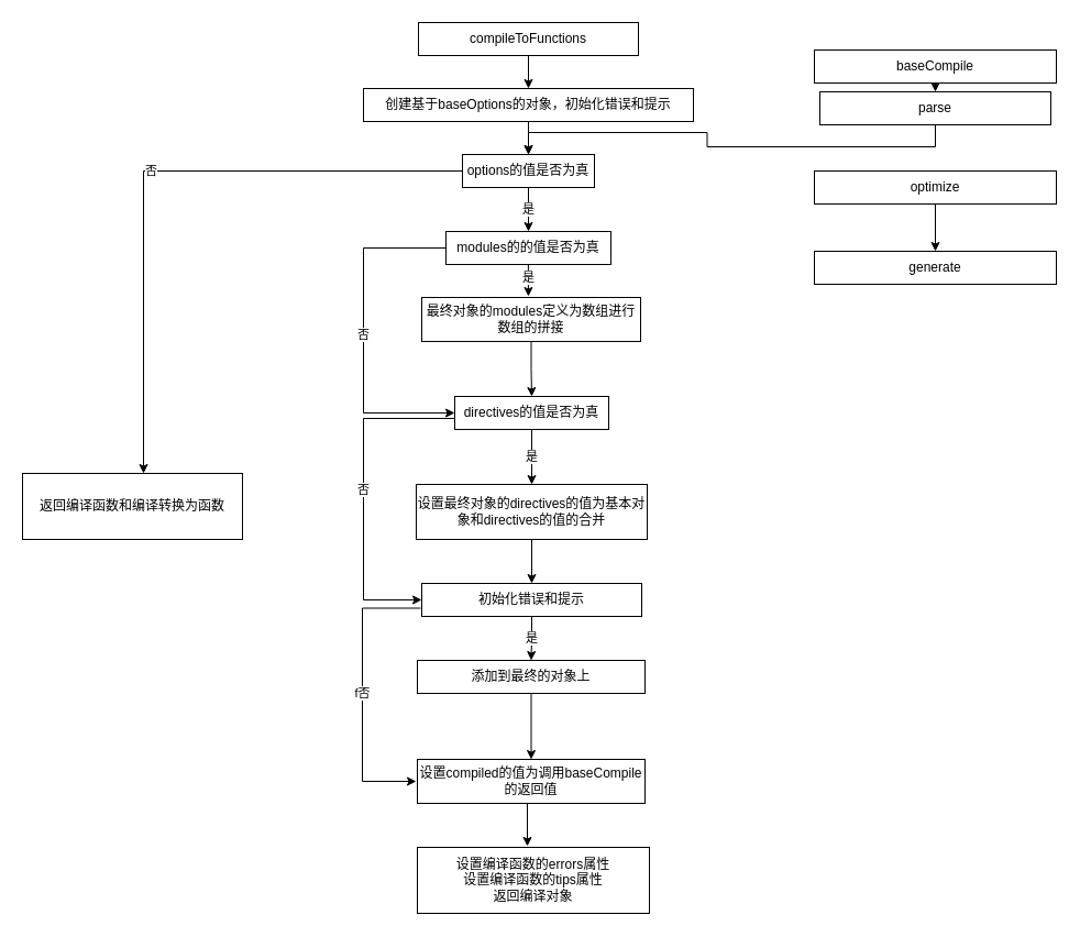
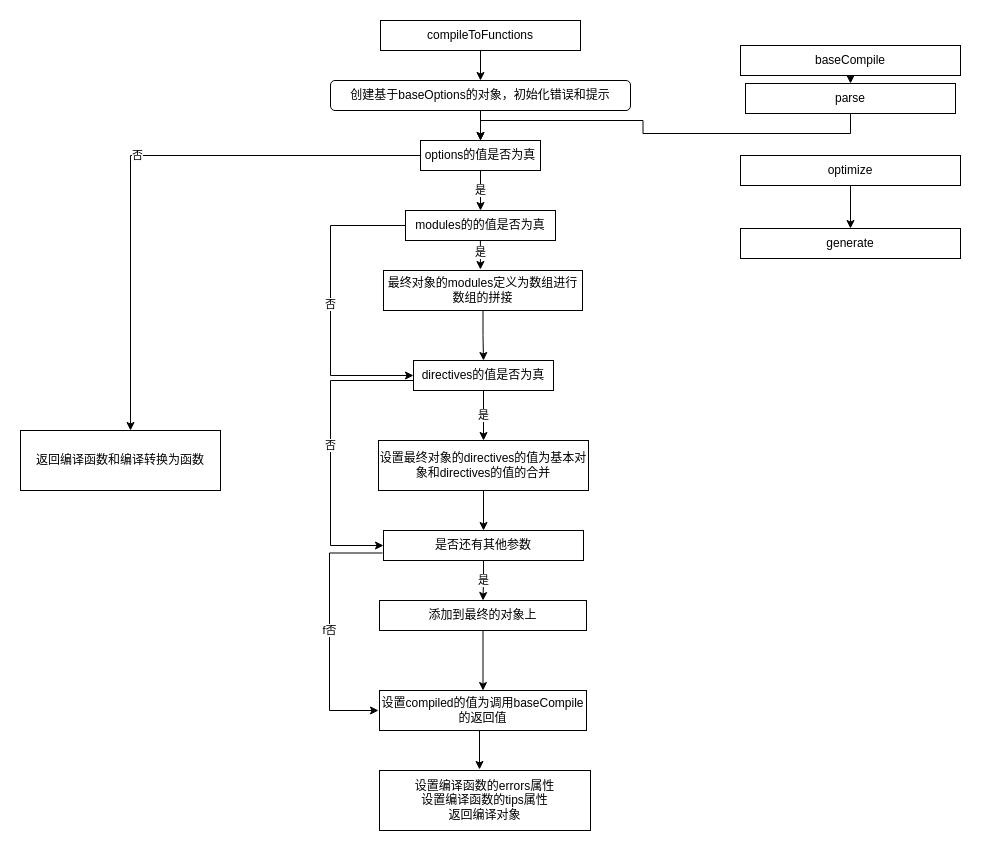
  <mxCell id="0" />
  <mxCell id="1" parent="0" />
  <mxCell id="2" style="edgeStyle=orthogonalEdgeStyle;rounded=0;orthogonalLoop=1;jettySize=auto;html=1;exitX=0.5;exitY=1;exitDx=0;exitDy=0;" edge="1" parent="1" source="3" target="5"><mxGeometry relative="1" as="geometry" /></mxCell>
  <mxCell id="3" value="compileToFunctions" style="rounded=0;whiteSpace=wrap;html=1;" vertex="1" parent="1"><mxGeometry x="380" y="20" width="200" height="30" as="geometry" /></mxCell>
  <mxCell id="4" style="edgeStyle=orthogonalEdgeStyle;rounded=0;orthogonalLoop=1;jettySize=auto;html=1;exitX=0.5;exitY=1;exitDx=0;exitDy=0;entryX=0.5;entryY=0;entryDx=0;entryDy=0;" edge="1" parent="1" source="5" target="8"><mxGeometry relative="1" as="geometry" /></mxCell>
- <mxCell id="5" value="创建基于baseOptions的对象，初始化错误和提示" style="rounded=0;whiteSpace=wrap;html=1;" vertex="1" parent="1"><mxGeometry x="330" y="80" width="300" height="30" as="geometry" /></mxCell>
+ <mxCell id="5" value="创建基于baseOptions的对象，初始化错误和提示" style="whiteSpace=wrap;html=1;rounded=1;" vertex="1" parent="1"><mxGeometry x="330" y="80" width="300" height="30" as="geometry" /></mxCell>
  <mxCell id="6" value="是" style="edgeStyle=orthogonalEdgeStyle;rounded=0;orthogonalLoop=1;jettySize=auto;html=1;exitX=0.5;exitY=1;exitDx=0;exitDy=0;entryX=0.5;entryY=0;entryDx=0;entryDy=0;" edge="1" parent="1" source="8" target="11"><mxGeometry relative="1" as="geometry" /></mxCell>
  <mxCell id="7" value="否" style="edgeStyle=orthogonalEdgeStyle;rounded=0;orthogonalLoop=1;jettySize=auto;html=1;exitX=0;exitY=0.5;exitDx=0;exitDy=0;entryX=0.55;entryY=0;entryDx=0;entryDy=0;entryPerimeter=0;" edge="1" parent="1" source="8" target="27"><mxGeometry relative="1" as="geometry" /></mxCell>
  <mxCell id="8" value="options的值是否为真" style="rounded=0;whiteSpace=wrap;html=1;" vertex="1" parent="1"><mxGeometry x="420" y="140" width="120" height="30" as="geometry" /></mxCell>
  <mxCell id="9" value="是" style="edgeStyle=orthogonalEdgeStyle;rounded=0;orthogonalLoop=1;jettySize=auto;html=1;exitX=0.5;exitY=1;exitDx=0;exitDy=0;entryX=0.472;entryY=-0.025;entryDx=0;entryDy=0;entryPerimeter=0;" edge="1" parent="1"><mxGeometry relative="1" as="geometry"><mxPoint x="475" y="240" as="sourcePoint" /><mxPoint x="479.928" y="269" as="targetPoint" /></mxGeometry></mxCell>
  <mxCell id="10" value="否" style="edgeStyle=orthogonalEdgeStyle;rounded=0;orthogonalLoop=1;jettySize=auto;html=1;exitX=0;exitY=0.5;exitDx=0;exitDy=0;entryX=0;entryY=0.5;entryDx=0;entryDy=0;" edge="1" parent="1" source="11" target="16"><mxGeometry relative="1" as="geometry"><Array as="points"><mxPoint x="330" y="225" /><mxPoint x="330" y="375" /></Array></mxGeometry></mxCell>
  <mxCell id="11" value="modules的的值是否为真" style="rounded=0;whiteSpace=wrap;html=1;" vertex="1" parent="1"><mxGeometry x="405" y="210" width="150" height="30" as="geometry" /></mxCell>
  <mxCell id="12" style="edgeStyle=orthogonalEdgeStyle;rounded=0;orthogonalLoop=1;jettySize=auto;html=1;exitX=0.5;exitY=1;exitDx=0;exitDy=0;entryX=0.5;entryY=0;entryDx=0;entryDy=0;" edge="1" parent="1" source="13" target="16"><mxGeometry relative="1" as="geometry" /></mxCell>
  <mxCell id="13" value="最终对象的modules定义为数组进行数组的拼接" style="rounded=0;whiteSpace=wrap;html=1;" vertex="1" parent="1"><mxGeometry x="383" y="270" width="199" height="40" as="geometry" /></mxCell>
  <mxCell id="14" value="是" style="edgeStyle=orthogonalEdgeStyle;rounded=0;orthogonalLoop=1;jettySize=auto;html=1;exitX=0.5;exitY=1;exitDx=0;exitDy=0;" edge="1" parent="1" source="16" target="18"><mxGeometry relative="1" as="geometry" /></mxCell>
  <mxCell id="15" value="否" style="edgeStyle=orthogonalEdgeStyle;rounded=0;orthogonalLoop=1;jettySize=auto;html=1;exitX=0;exitY=0.5;exitDx=0;exitDy=0;entryX=0;entryY=0.5;entryDx=0;entryDy=0;" edge="1" parent="1" source="16" target="21"><mxGeometry relative="1" as="geometry"><mxPoint x="340" y="560" as="targetPoint" /><Array as="points"><mxPoint x="413" y="380" /><mxPoint x="330" y="380" /><mxPoint x="330" y="545" /></Array></mxGeometry></mxCell>
  <mxCell id="16" value="directives的值是否为真" style="rounded=0;whiteSpace=wrap;html=1;" vertex="1" parent="1"><mxGeometry x="413" y="360" width="140" height="30" as="geometry" /></mxCell>
  <mxCell id="17" style="edgeStyle=orthogonalEdgeStyle;rounded=0;orthogonalLoop=1;jettySize=auto;html=1;exitX=0.5;exitY=1;exitDx=0;exitDy=0;entryX=0.5;entryY=0;entryDx=0;entryDy=0;" edge="1" parent="1" source="18" target="21"><mxGeometry relative="1" as="geometry" /></mxCell>
  <mxCell id="18" value="设置最终对象的directives的值为基本对象和directives的值的合并" style="rounded=0;whiteSpace=wrap;html=1;" vertex="1" parent="1"><mxGeometry x="378" y="440" width="210" height="50" as="geometry" /></mxCell>
  <mxCell id="19" value="是" style="edgeStyle=orthogonalEdgeStyle;rounded=0;orthogonalLoop=1;jettySize=auto;html=1;exitX=0.5;exitY=1;exitDx=0;exitDy=0;entryX=0.5;entryY=0;entryDx=0;entryDy=0;" edge="1" parent="1" source="21" target="23"><mxGeometry relative="1" as="geometry" /></mxCell>
  <mxCell id="20" value="f否" style="edgeStyle=orthogonalEdgeStyle;rounded=0;orthogonalLoop=1;jettySize=auto;html=1;exitX=0;exitY=0.75;exitDx=0;exitDy=0;entryX=0;entryY=0.5;entryDx=0;entryDy=0;" edge="1" parent="1"><mxGeometry relative="1" as="geometry"><mxPoint x="382" y="552.5" as="sourcePoint" /><mxPoint x="378" y="710" as="targetPoint" /><Array as="points"><mxPoint x="329" y="553" /><mxPoint x="329" y="710" /></Array></mxGeometry></mxCell>
- <mxCell id="21" value="初始化错误和提示" style="rounded=0;whiteSpace=wrap;html=1;" vertex="1" parent="1"><mxGeometry x="383" y="530" width="200" height="30" as="geometry" /></mxCell>
+ <mxCell id="21" value="是否还有其他参数" style="rounded=0;whiteSpace=wrap;html=1;" vertex="1" parent="1"><mxGeometry x="383" y="530" width="200" height="30" as="geometry" /></mxCell>
  <mxCell id="22" style="edgeStyle=orthogonalEdgeStyle;rounded=0;orthogonalLoop=1;jettySize=auto;html=1;exitX=0.5;exitY=1;exitDx=0;exitDy=0;entryX=0.5;entryY=0;entryDx=0;entryDy=0;" edge="1" parent="1" source="23" target="25"><mxGeometry relative="1" as="geometry" /></mxCell>
  <mxCell id="23" value="添加到最终的对象上" style="rounded=0;whiteSpace=wrap;html=1;" vertex="1" parent="1"><mxGeometry x="379" y="600" width="207" height="30" as="geometry" /></mxCell>
  <mxCell id="24" style="edgeStyle=orthogonalEdgeStyle;rounded=0;orthogonalLoop=1;jettySize=auto;html=1;exitX=0.5;exitY=1;exitDx=0;exitDy=0;entryX=0.474;entryY=-0.017;entryDx=0;entryDy=0;entryPerimeter=0;" edge="1" parent="1" source="25" target="26"><mxGeometry relative="1" as="geometry" /></mxCell>
  <mxCell id="25" value="设置compiled的值为调用baseCompile的返回值" style="rounded=0;whiteSpace=wrap;html=1;" vertex="1" parent="1"><mxGeometry x="379" y="690" width="207" height="40" as="geometry" /></mxCell>
  <mxCell id="26" value="设置编译函数的errors属性&lt;br&gt;设置编译函数的tips属性&lt;br&gt;返回编译对象" style="rounded=0;whiteSpace=wrap;html=1;" vertex="1" parent="1"><mxGeometry x="379" y="770" width="211" height="60" as="geometry" /></mxCell>
  <mxCell id="27" value="返回编译函数和编译转换为函数" style="rounded=0;whiteSpace=wrap;html=1;" vertex="1" parent="1"><mxGeometry x="20" y="430" width="200" height="60" as="geometry" /></mxCell>
  <mxCell id="28" style="edgeStyle=orthogonalEdgeStyle;rounded=0;orthogonalLoop=1;jettySize=auto;html=1;exitX=0.5;exitY=1;exitDx=0;exitDy=0;entryX=0.5;entryY=0;entryDx=0;entryDy=0;" edge="1" parent="1" source="29" target="31"><mxGeometry relative="1" as="geometry" /></mxCell>
  <mxCell id="29" value="baseCompile" style="rounded=0;whiteSpace=wrap;html=1;" vertex="1" parent="1"><mxGeometry x="740" y="45" width="220" height="30" as="geometry" /></mxCell>
  <mxCell id="30" style="edgeStyle=orthogonalEdgeStyle;rounded=0;orthogonalLoop=1;jettySize=auto;html=1;exitX=0.5;exitY=1;exitDx=0;exitDy=0;" edge="1" parent="1" source="31" target="8"><mxGeometry relative="1" as="geometry" /></mxCell>
  <mxCell id="31" value="parse" style="rounded=0;whiteSpace=wrap;html=1;" vertex="1" parent="1"><mxGeometry x="745" y="83" width="210" height="30" as="geometry" /></mxCell>
  <mxCell id="32" style="edgeStyle=orthogonalEdgeStyle;rounded=0;orthogonalLoop=1;jettySize=auto;html=1;exitX=0.5;exitY=1;exitDx=0;exitDy=0;entryX=0.5;entryY=0;entryDx=0;entryDy=0;" edge="1" parent="1" source="33" target="34"><mxGeometry relative="1" as="geometry" /></mxCell>
  <mxCell id="33" value="optimize" style="rounded=0;whiteSpace=wrap;html=1;" vertex="1" parent="1"><mxGeometry x="740" y="155" width="220" height="30" as="geometry" /></mxCell>
  <mxCell id="34" value="generate" style="rounded=0;whiteSpace=wrap;html=1;" vertex="1" parent="1"><mxGeometry x="740" y="228" width="220" height="30" as="geometry" /></mxCell>
